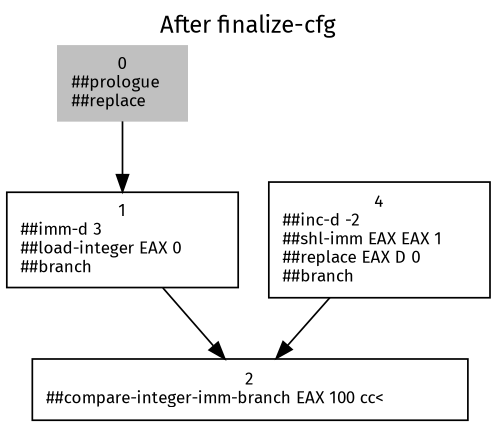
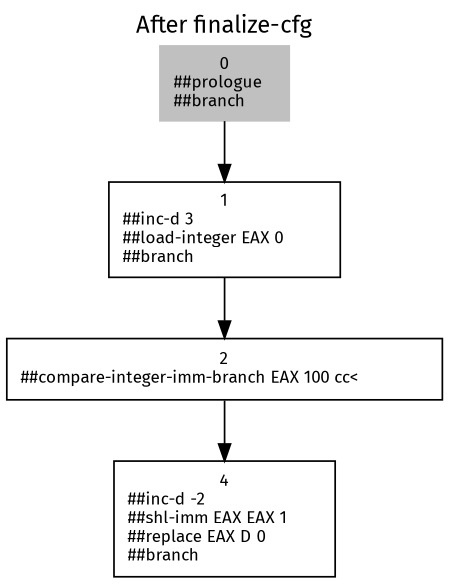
  digraph {
    fontname="Fira Sans"
    label="After finalize-cfg"
    labelloc=t
    node [fontname="Fira Sans" fontsize=10 shape=box]
    edge [fontname="Fira Sans"]
-   n1 [color=grey height=0.61111 label="0\n##prologue\l##replace\l" style=filled width=1.0556]
-   n2 [height=0.77778 label="1\n##imm-d 3\l##load-integer EAX 0\l##branch\l" width=1.8889]
+   n1 [color=grey height=0.61111 label="0\n##prologue\l##branch\l" style=filled width=1.0556]
+   n2 [height=0.77778 label="1\n##inc-d 3\l##load-integer EAX 0\l##branch\l" width=1.8889]
    n3 [height=0.5 label="2\n##compare-integer-imm-branch EAX 100 cc<\l" width=3.5556]
    n4 [height=0.94444 label="4\n##inc-d -2\l##shl-imm EAX EAX 1\l##replace EAX D 0\l##branch\l" width=1.8056]
    n1 -> n2
    n2 -> n3
-   n4 -> n3
+   n3 -> n4
  }
